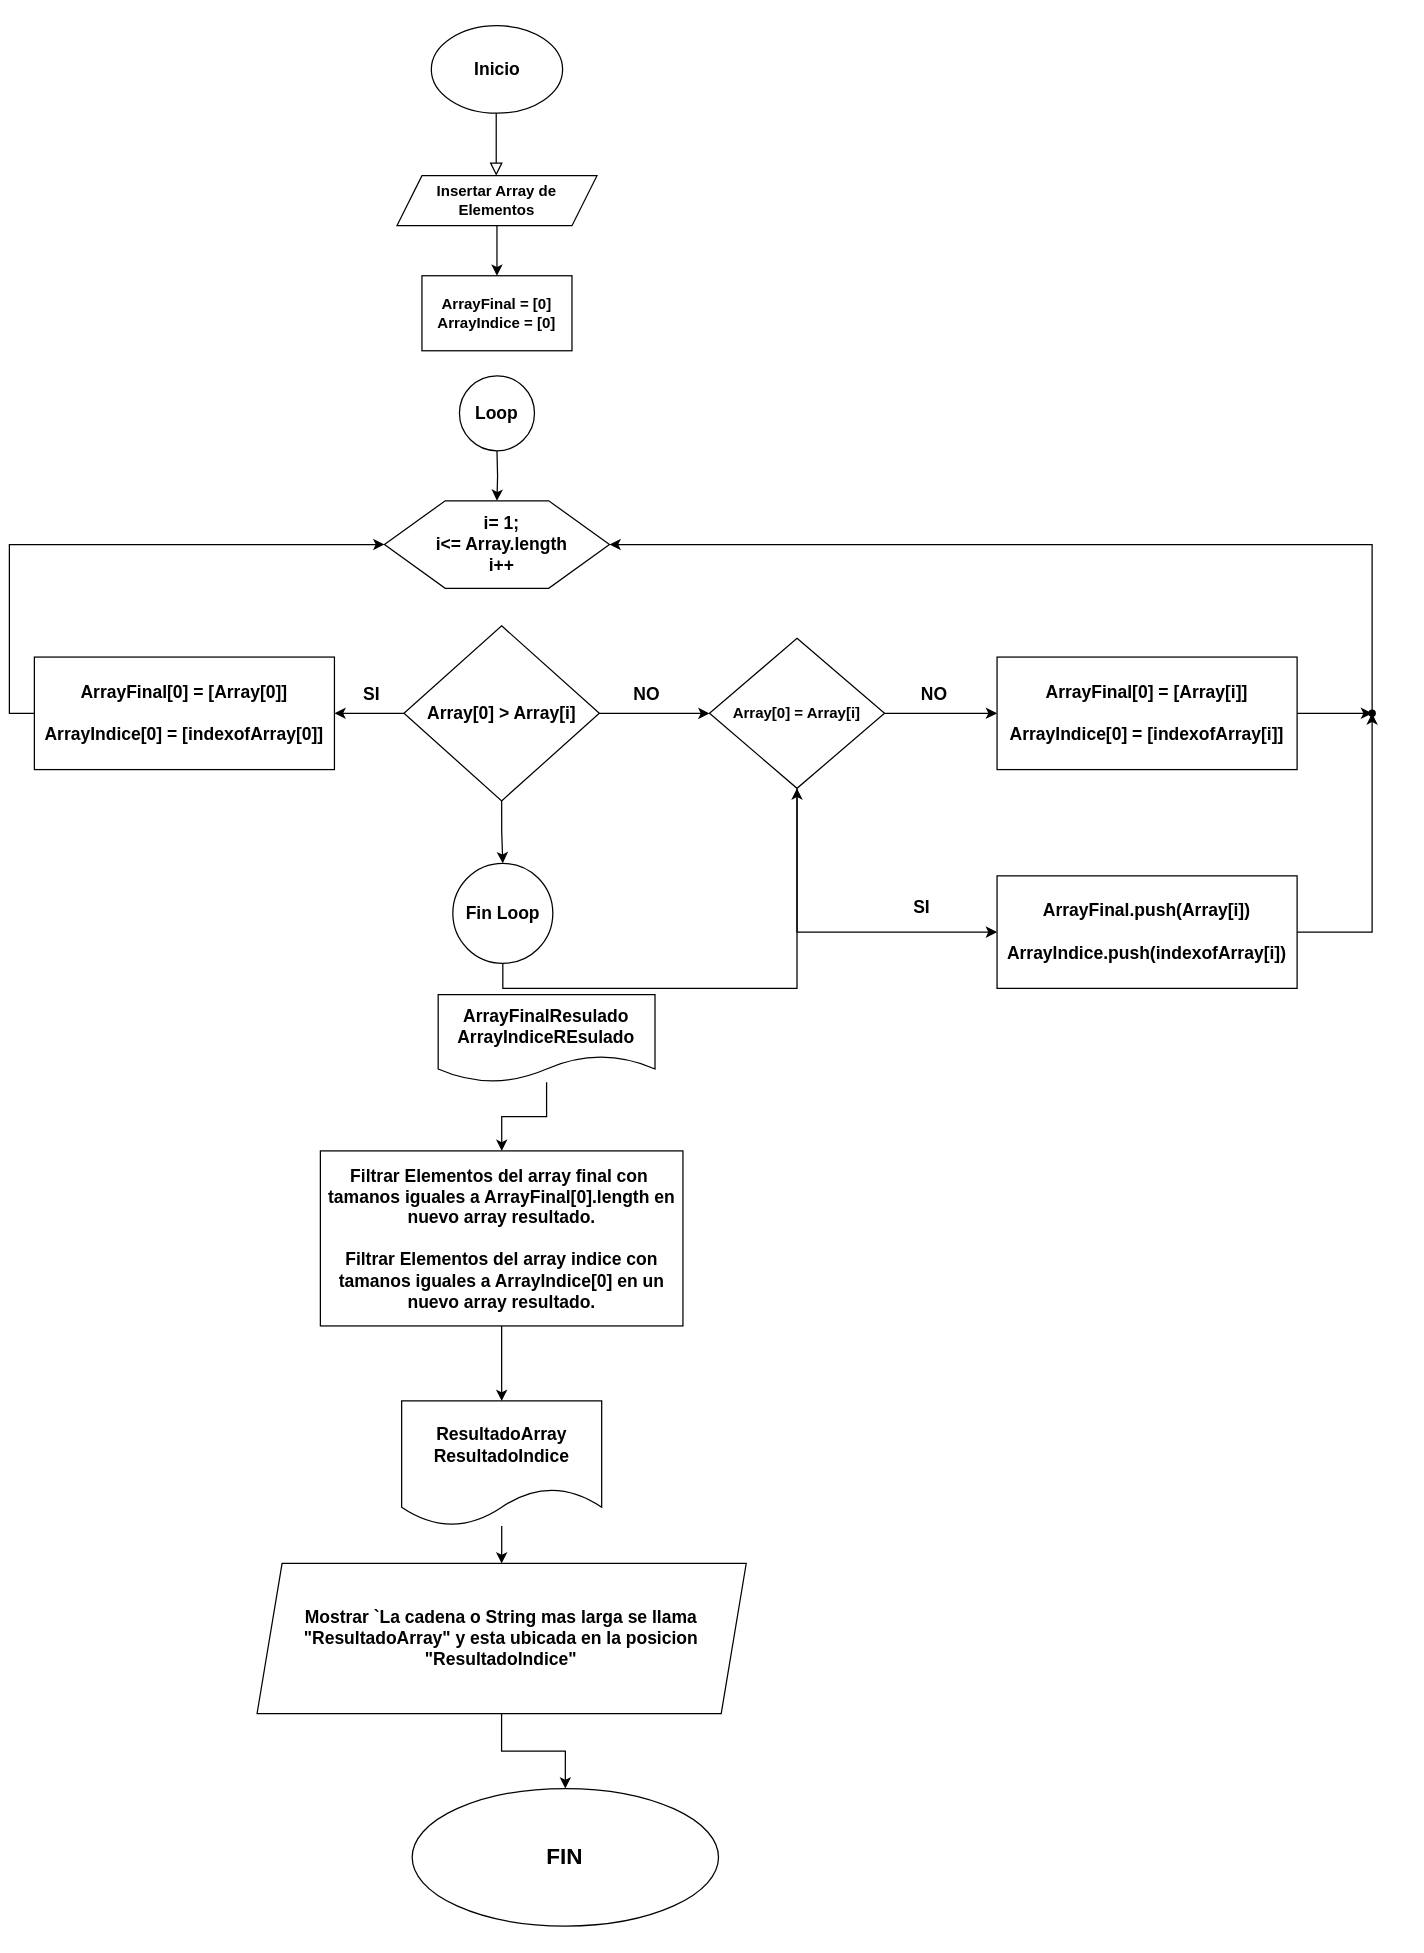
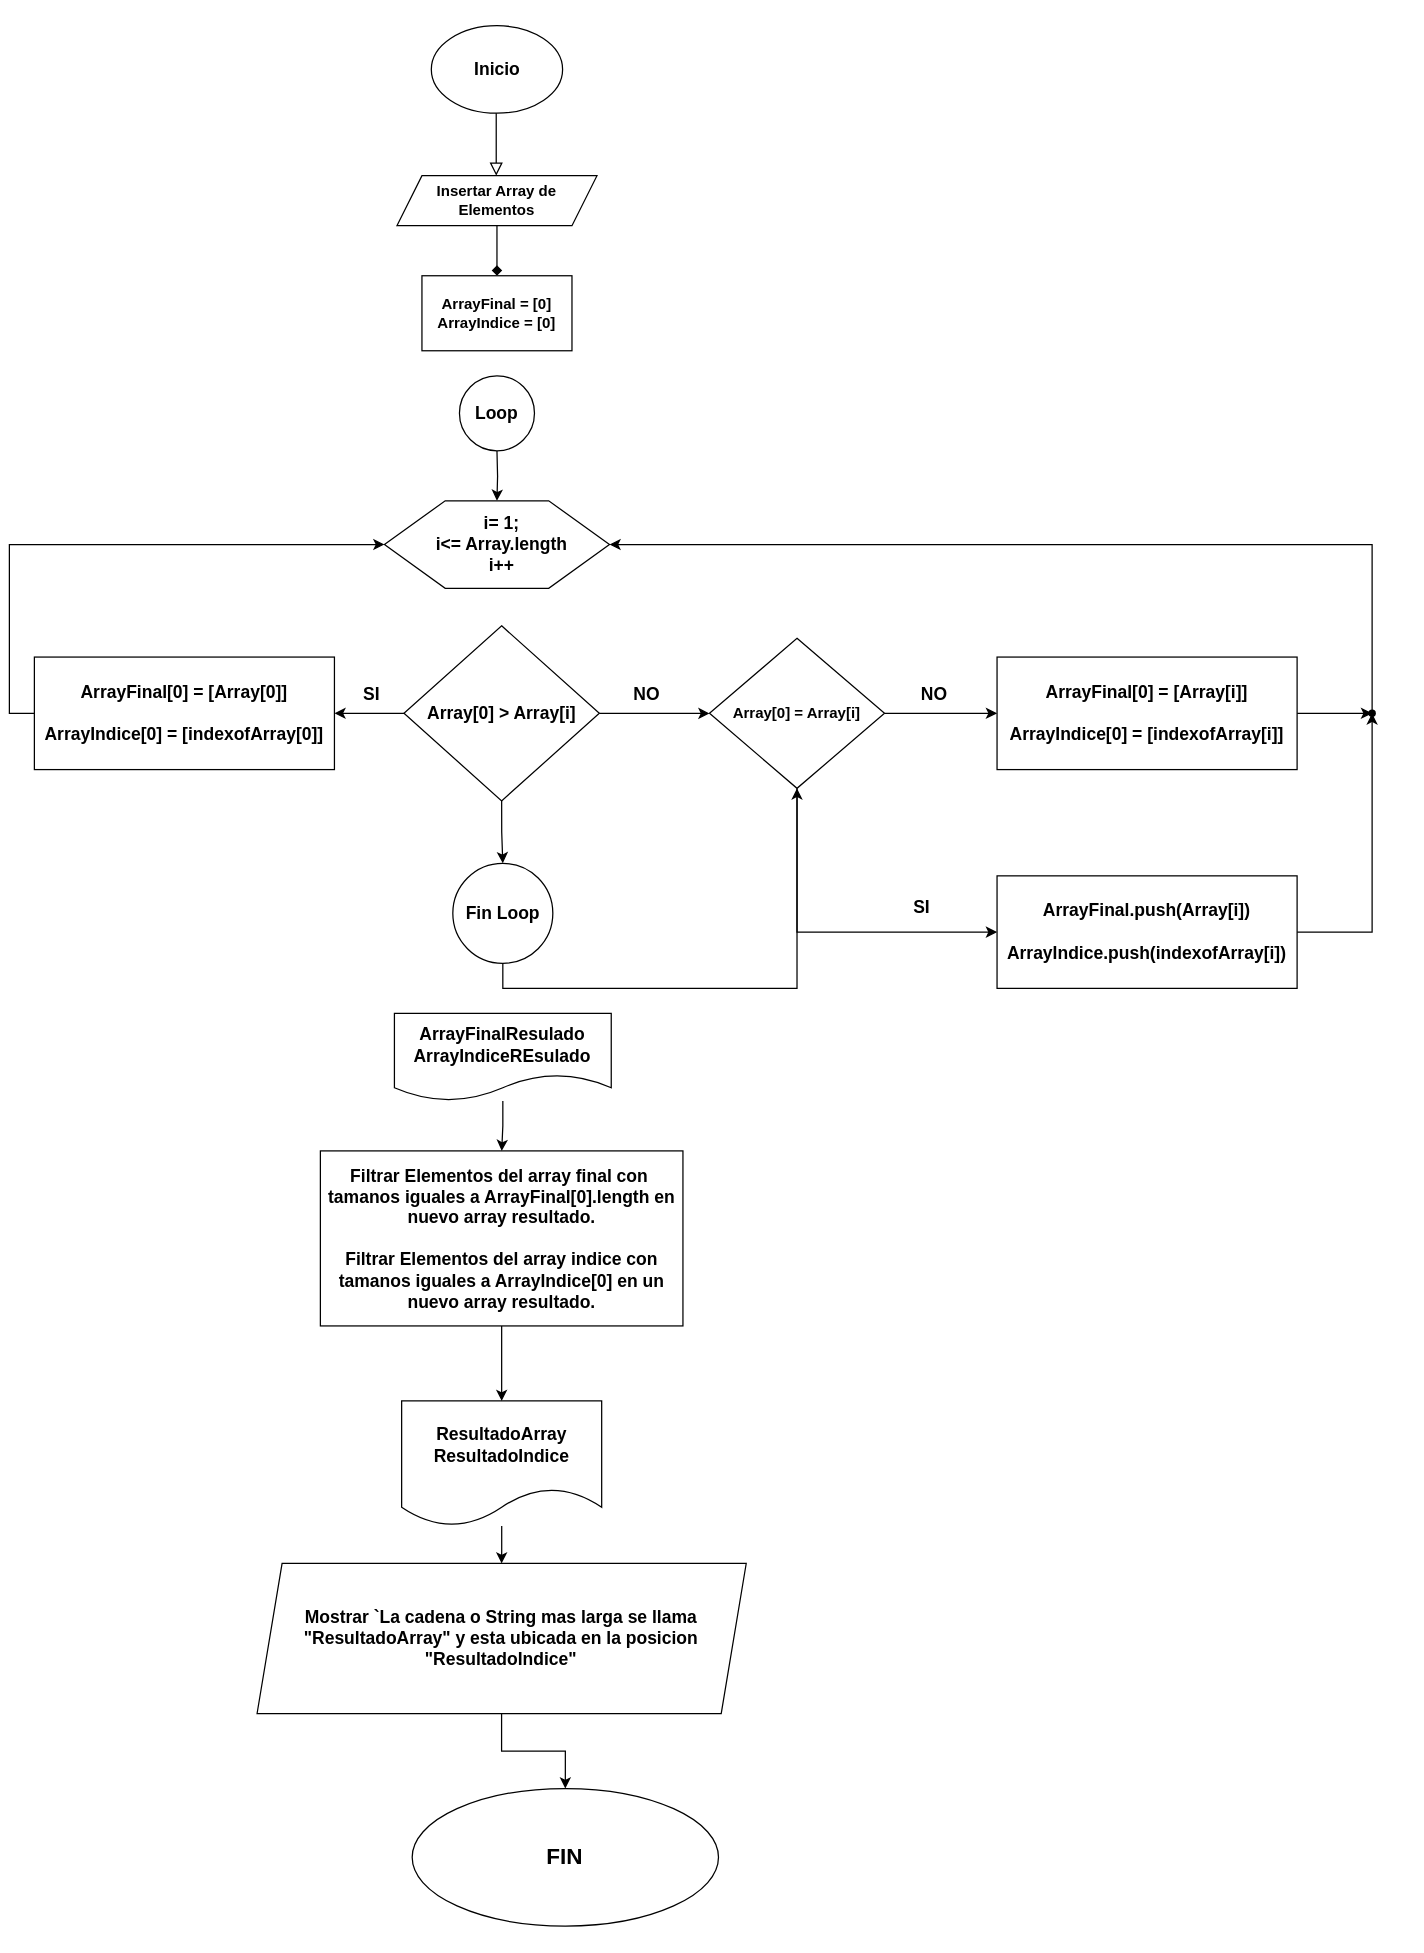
  <mxCell id="0" />
  <mxCell id="1" parent="0" />
  <mxCell id="2" value="&lt;font style=&quot;font-size: 14px&quot;&gt;&lt;b&gt;Inicio&lt;/b&gt;&lt;/font&gt;" style="ellipse;whiteSpace=wrap;html=1;" parent="1" vertex="1"><mxGeometry x="337.5" y="20" width="105" height="70" as="geometry" /></mxCell>
  <mxCell id="3" value="" style="rounded=0;html=1;jettySize=auto;orthogonalLoop=1;fontSize=11;endArrow=block;endFill=0;endSize=8;strokeWidth=1;shadow=0;labelBackgroundColor=none;edgeStyle=orthogonalEdgeStyle;" parent="1" edge="1"><mxGeometry relative="1" as="geometry"><mxPoint x="389.41" y="90" as="sourcePoint" /><mxPoint x="389.41" y="140" as="targetPoint" /></mxGeometry></mxCell>
- <mxCell id="4" value="" style="edgeStyle=orthogonalEdgeStyle;rounded=0;orthogonalLoop=1;jettySize=auto;html=1;" parent="1" source="5" target="7" edge="1"><mxGeometry relative="1" as="geometry" /></mxCell>
+ <mxCell id="4" value="" style="edgeStyle=orthogonalEdgeStyle;rounded=0;orthogonalLoop=1;jettySize=auto;html=1;endArrow=diamond;" parent="1" source="5" target="7" edge="1"><mxGeometry relative="1" as="geometry" /></mxCell>
  <mxCell id="5" value="&lt;b&gt;Insertar Array de Elementos&lt;/b&gt;" style="shape=parallelogram;perimeter=parallelogramPerimeter;whiteSpace=wrap;html=1;fixedSize=1;" parent="1" vertex="1"><mxGeometry x="310" y="140" width="160" height="40" as="geometry" /></mxCell>
  <mxCell id="6" value="" style="edgeStyle=orthogonalEdgeStyle;rounded=0;orthogonalLoop=1;jettySize=auto;html=1;" parent="1" edge="1"><mxGeometry relative="1" as="geometry"><mxPoint x="390" y="360" as="sourcePoint" /><mxPoint x="390" y="400" as="targetPoint" /></mxGeometry></mxCell>
  <mxCell id="7" value="&lt;b&gt;ArrayFinal = [0]&lt;br&gt;ArrayIndice = [0]&lt;/b&gt;" style="rounded=0;whiteSpace=wrap;html=1;" parent="1" vertex="1"><mxGeometry x="330" y="220" width="120" height="60" as="geometry" /></mxCell>
  <mxCell id="8" value="" style="verticalLabelPosition=bottom;verticalAlign=top;html=1;shape=hexagon;perimeter=hexagonPerimeter2;arcSize=6;size=0.27;" parent="1" vertex="1"><mxGeometry x="300" y="400" width="180" height="70" as="geometry" /></mxCell>
  <mxCell id="9" value="&lt;font style=&quot;font-size: 14px&quot;&gt;&lt;b&gt;i= 1;&lt;br&gt;i&amp;lt;= Array.length&lt;br&gt;i++&lt;/b&gt;&lt;/font&gt;" style="text;html=1;strokeColor=none;fillColor=none;align=center;verticalAlign=middle;whiteSpace=wrap;rounded=0;" parent="1" vertex="1"><mxGeometry x="338.75" y="405" width="110" height="60" as="geometry" /></mxCell>
  <mxCell id="10" value="" style="edgeStyle=orthogonalEdgeStyle;rounded=0;orthogonalLoop=1;jettySize=auto;html=1;" parent="1" source="13" target="15" edge="1"><mxGeometry relative="1" as="geometry" /></mxCell>
  <mxCell id="11" style="edgeStyle=orthogonalEdgeStyle;rounded=0;orthogonalLoop=1;jettySize=auto;html=1;exitX=1;exitY=0.5;exitDx=0;exitDy=0;" parent="1" source="13" edge="1"><mxGeometry relative="1" as="geometry"><mxPoint x="560" y="570.059" as="targetPoint" /></mxGeometry></mxCell>
  <mxCell id="12" style="edgeStyle=orthogonalEdgeStyle;rounded=0;orthogonalLoop=1;jettySize=auto;html=1;exitX=0.5;exitY=1;exitDx=0;exitDy=0;entryX=0.5;entryY=0;entryDx=0;entryDy=0;" parent="1" source="13" target="35" edge="1"><mxGeometry relative="1" as="geometry" /></mxCell>
  <mxCell id="13" value="&lt;b&gt;&lt;font style=&quot;font-size: 14px&quot;&gt;Array[0] &amp;gt; Array[i]&lt;/font&gt;&lt;/b&gt;" style="rhombus;whiteSpace=wrap;html=1;" parent="1" vertex="1"><mxGeometry x="315.63" y="500" width="156.25" height="140" as="geometry" /></mxCell>
  <mxCell id="14" style="edgeStyle=orthogonalEdgeStyle;rounded=0;orthogonalLoop=1;jettySize=auto;html=1;exitX=0;exitY=0.5;exitDx=0;exitDy=0;entryX=0;entryY=0.5;entryDx=0;entryDy=0;" parent="1" source="15" target="8" edge="1"><mxGeometry relative="1" as="geometry" /></mxCell>
  <mxCell id="15" value="&lt;b&gt;&lt;font style=&quot;font-size: 14px&quot;&gt;ArrayFinal[0] = [Array[0]]&lt;br&gt;&lt;br&gt;ArrayIndice[0] = [indexofArray[0]]&lt;/font&gt;&lt;/b&gt;" style="whiteSpace=wrap;html=1;" parent="1" vertex="1"><mxGeometry x="20" y="525" width="240" height="90" as="geometry" /></mxCell>
  <mxCell id="16" value="&lt;b&gt;&lt;font style=&quot;font-size: 14px&quot;&gt;SI&lt;/font&gt;&lt;/b&gt;" style="text;html=1;strokeColor=none;fillColor=none;align=center;verticalAlign=middle;whiteSpace=wrap;rounded=0;" parent="1" vertex="1"><mxGeometry x="260" y="540" width="60" height="30" as="geometry" /></mxCell>
  <mxCell id="17" value="&lt;b&gt;&lt;font style=&quot;font-size: 14px&quot;&gt;NO&lt;/font&gt;&lt;/b&gt;" style="text;html=1;strokeColor=none;fillColor=none;align=center;verticalAlign=middle;whiteSpace=wrap;rounded=0;" parent="1" vertex="1"><mxGeometry x="480" y="540" width="60" height="30" as="geometry" /></mxCell>
  <mxCell id="18" value="" style="edgeStyle=orthogonalEdgeStyle;rounded=0;orthogonalLoop=1;jettySize=auto;html=1;" parent="1" source="20" target="26" edge="1"><mxGeometry relative="1" as="geometry" /></mxCell>
  <mxCell id="19" style="edgeStyle=orthogonalEdgeStyle;rounded=0;orthogonalLoop=1;jettySize=auto;html=1;exitX=0.5;exitY=1;exitDx=0;exitDy=0;entryX=0;entryY=0.5;entryDx=0;entryDy=0;" parent="1" source="20" target="23" edge="1"><mxGeometry relative="1" as="geometry" /></mxCell>
  <mxCell id="20" value="&lt;b&gt;Array[0] = Array[i]&lt;/b&gt;" style="rhombus;whiteSpace=wrap;html=1;" parent="1" vertex="1"><mxGeometry x="560" y="510" width="140" height="120" as="geometry" /></mxCell>
  <mxCell id="21" style="edgeStyle=orthogonalEdgeStyle;rounded=0;orthogonalLoop=1;jettySize=auto;html=1;entryX=1;entryY=0.5;entryDx=0;entryDy=0;startArrow=none;" parent="1" source="27" target="8" edge="1"><mxGeometry relative="1" as="geometry"><Array as="points"><mxPoint x="1090" y="435" /></Array></mxGeometry></mxCell>
  <mxCell id="22" style="edgeStyle=orthogonalEdgeStyle;rounded=0;orthogonalLoop=1;jettySize=auto;html=1;" parent="1" source="23" target="27" edge="1"><mxGeometry relative="1" as="geometry" /></mxCell>
  <mxCell id="23" value="&lt;b&gt;&lt;font style=&quot;font-size: 14px&quot;&gt;ArrayFinal.push(Array[i])&lt;br&gt;&lt;br&gt;ArrayIndice.push(indexofArray[i])&lt;/font&gt;&lt;/b&gt;" style="whiteSpace=wrap;html=1;" parent="1" vertex="1"><mxGeometry x="790" y="700" width="240" height="90" as="geometry" /></mxCell>
  <mxCell id="24" value="&lt;b&gt;&lt;font style=&quot;font-size: 14px&quot;&gt;NO&lt;/font&gt;&lt;/b&gt;" style="text;html=1;strokeColor=none;fillColor=none;align=center;verticalAlign=middle;whiteSpace=wrap;rounded=0;" parent="1" vertex="1"><mxGeometry x="710" y="540" width="60" height="30" as="geometry" /></mxCell>
  <mxCell id="25" value="" style="edgeStyle=orthogonalEdgeStyle;rounded=0;orthogonalLoop=1;jettySize=auto;html=1;" parent="1" source="26" target="27" edge="1"><mxGeometry relative="1" as="geometry" /></mxCell>
  <mxCell id="26" value="&lt;b&gt;&lt;font style=&quot;font-size: 14px&quot;&gt;ArrayFinal[0] = [Array[i]]&lt;br&gt;&lt;br&gt;ArrayIndice[0] = [indexofArray[i]]&lt;/font&gt;&lt;/b&gt;" style="whiteSpace=wrap;html=1;" parent="1" vertex="1"><mxGeometry x="790" y="525" width="240" height="90" as="geometry" /></mxCell>
  <mxCell id="27" value="" style="shape=waypoint;size=6;pointerEvents=1;points=[];fillColor=#ffffff;resizable=0;rotatable=0;perimeter=centerPerimeter;snapToPoint=1;" parent="1" vertex="1"><mxGeometry x="1070" y="550" width="40" height="40" as="geometry" /></mxCell>
  <mxCell id="28" value="&lt;b&gt;&lt;font style=&quot;font-size: 14px&quot;&gt;SI&lt;/font&gt;&lt;/b&gt;" style="text;html=1;strokeColor=none;fillColor=none;align=center;verticalAlign=middle;whiteSpace=wrap;rounded=0;" parent="1" vertex="1"><mxGeometry x="700" y="710" width="60" height="30" as="geometry" /></mxCell>
  <mxCell id="29" value="" style="edgeStyle=orthogonalEdgeStyle;rounded=0;orthogonalLoop=1;jettySize=auto;html=1;" parent="1" source="30" target="32" edge="1"><mxGeometry relative="1" as="geometry" /></mxCell>
- <mxCell id="30" value="&lt;b&gt;&lt;font style=&quot;font-size: 14px&quot;&gt;ArrayFinalResulado&lt;br&gt;ArrayIndiceREsulado&lt;/font&gt;&lt;/b&gt;" style="shape=document;whiteSpace=wrap;html=1;boundedLbl=1;" parent="1" vertex="1"><mxGeometry x="342.98" y="795" width="173.43" height="70" as="geometry" /></mxCell>
+ <mxCell id="30" value="&lt;b&gt;&lt;font style=&quot;font-size: 14px&quot;&gt;ArrayFinalResulado&lt;br&gt;ArrayIndiceREsulado&lt;/font&gt;&lt;/b&gt;" style="shape=document;whiteSpace=wrap;html=1;boundedLbl=1;" parent="1" vertex="1"><mxGeometry x="307.98" y="810" width="173.43" height="70" as="geometry" /></mxCell>
  <mxCell id="31" value="" style="edgeStyle=orthogonalEdgeStyle;rounded=0;orthogonalLoop=1;jettySize=auto;html=1;" parent="1" source="32" target="40" edge="1"><mxGeometry relative="1" as="geometry" /></mxCell>
  <mxCell id="32" value="&lt;b&gt;&lt;font style=&quot;font-size: 14px&quot;&gt;Filtrar Elementos del array final con&amp;nbsp; tamanos iguales a ArrayFinal[0].length en nuevo array resultado.&lt;br&gt;&lt;br&gt;Filtrar Elementos del array indice con tamanos iguales a ArrayIndice[0] en un nuevo array resultado.&lt;/font&gt;&lt;/b&gt;" style="rounded=0;whiteSpace=wrap;html=1;" parent="1" vertex="1"><mxGeometry x="248.76" y="920" width="290" height="140" as="geometry" /></mxCell>
  <mxCell id="33" value="&lt;font style=&quot;font-size: 14px&quot;&gt;&lt;b&gt;Loop&lt;/b&gt;&lt;/font&gt;" style="ellipse;whiteSpace=wrap;html=1;aspect=fixed;" parent="1" vertex="1"><mxGeometry x="360" y="300" width="60" height="60" as="geometry" /></mxCell>
  <mxCell id="34" style="edgeStyle=orthogonalEdgeStyle;rounded=0;orthogonalLoop=1;jettySize=auto;html=1;exitX=0.5;exitY=1;exitDx=0;exitDy=0;" parent="1" source="35" target="20" edge="1"><mxGeometry relative="1" as="geometry" /></mxCell>
  <mxCell id="35" value="&lt;font style=&quot;font-size: 14px&quot;&gt;&lt;b&gt;Fin Loop&lt;/b&gt;&lt;/font&gt;" style="ellipse;whiteSpace=wrap;html=1;aspect=fixed;" parent="1" vertex="1"><mxGeometry x="354.69" y="690" width="80" height="80" as="geometry" /></mxCell>
  <mxCell id="36" value="" style="edgeStyle=orthogonalEdgeStyle;rounded=0;orthogonalLoop=1;jettySize=auto;html=1;" parent="1" source="37" target="38" edge="1"><mxGeometry relative="1" as="geometry" /></mxCell>
  <mxCell id="37" value="&lt;span style=&quot;font-size: 14px&quot;&gt;&lt;b&gt;Mostrar `La cadena o String mas larga se llama &quot;ResultadoArray&quot; y esta ubicada en la posicion &quot;ResultadoIndice&quot;&lt;/b&gt;&lt;/span&gt;" style="shape=parallelogram;perimeter=parallelogramPerimeter;whiteSpace=wrap;html=1;fixedSize=1;" parent="1" vertex="1"><mxGeometry x="198.13" y="1250" width="391.24" height="120" as="geometry" /></mxCell>
  <mxCell id="38" value="&lt;b&gt;&lt;font style=&quot;font-size: 18px&quot;&gt;FIN&lt;/font&gt;&lt;/b&gt;" style="ellipse;whiteSpace=wrap;html=1;" parent="1" vertex="1"><mxGeometry x="322.19" y="1430" width="245" height="110" as="geometry" /></mxCell>
  <mxCell id="39" value="" style="edgeStyle=orthogonalEdgeStyle;rounded=0;orthogonalLoop=1;jettySize=auto;html=1;" parent="1" source="40" target="37" edge="1"><mxGeometry relative="1" as="geometry" /></mxCell>
  <mxCell id="40" value="&lt;span style=&quot;font-size: 14px&quot;&gt;&lt;b&gt;ResultadoArray&lt;br&gt;ResultadoIndice&lt;br&gt;&lt;/b&gt;&lt;/span&gt;" style="shape=document;whiteSpace=wrap;html=1;boundedLbl=1;" parent="1" vertex="1"><mxGeometry x="313.76" y="1120" width="160" height="100" as="geometry" /></mxCell>
